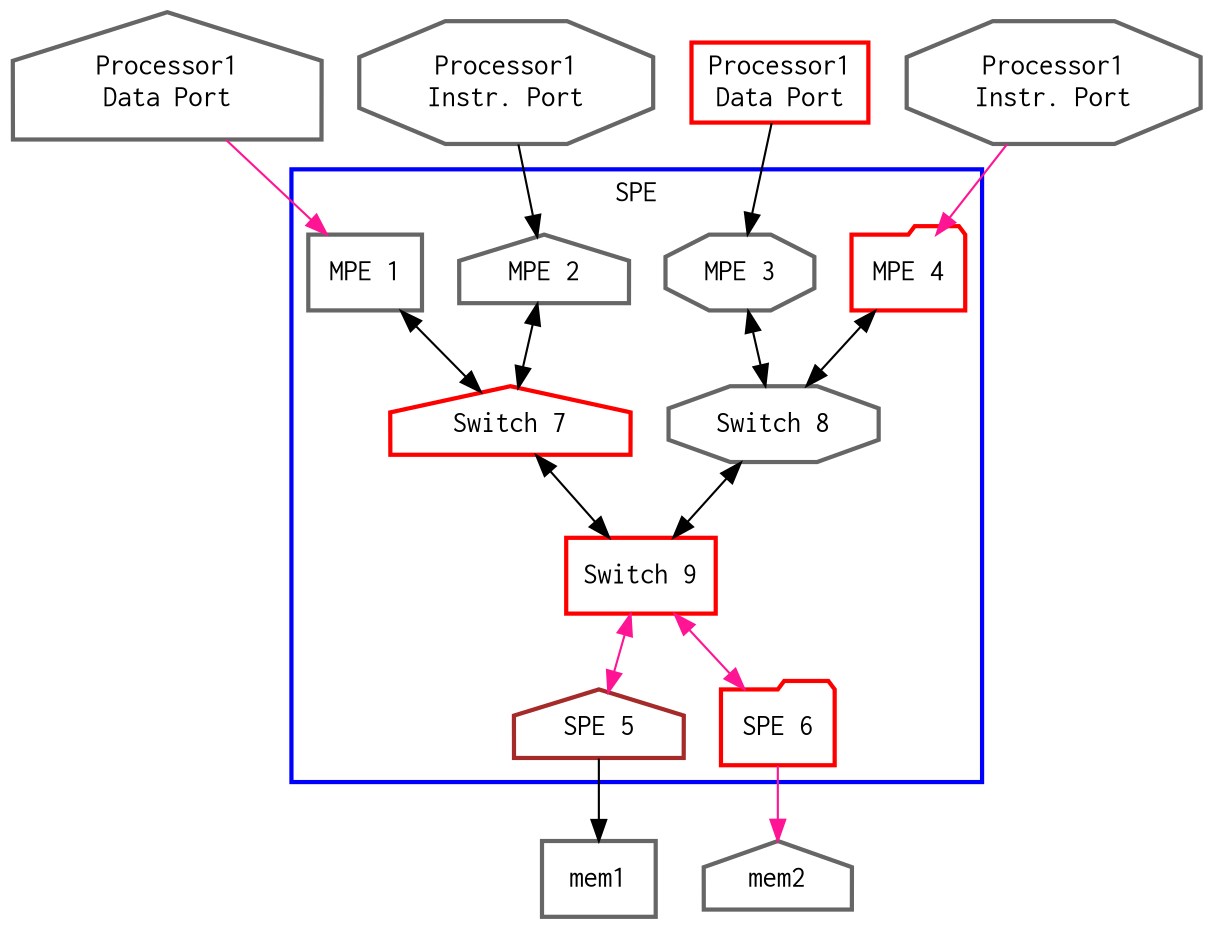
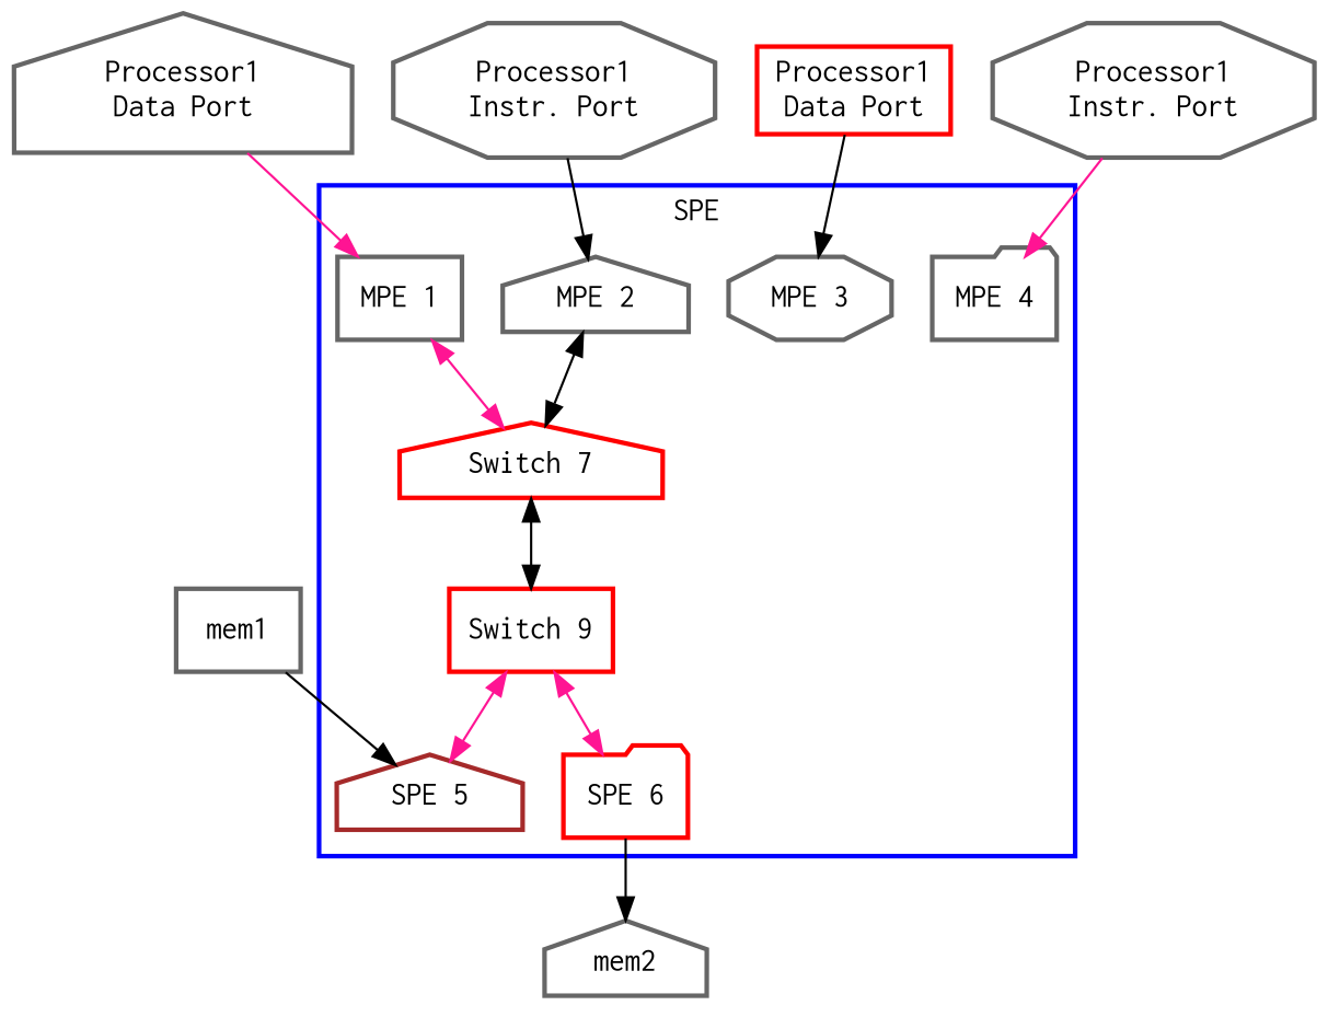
  digraph {
    rankdir=TB
    node [color=gray40 fontname=Courier fontsize=14 shape=house style=bold]
    edge [color=black dir=both]
    n1 [label="MPE 1" shape=box]
    n2 [color=red label="Switch 7"]
    n3 [label="MPE 2"]
    n4 [label="MPE 3" shape=octagon]
-   n5 [label="Switch 8" shape=octagon]
-   n6 [color=red label="MPE 4" shape=folder]
+   n6 [label="MPE 4" shape=folder]
    n7 [color=brown label="SPE 5"]
    n8 [color=red label="SPE 6" shape=folder]
    n9 [color=red label="Switch 9" shape=box]
    n10 [label=mem1 shape=box]
    n11 [label=mem2]
    n12 [label="Processor1\nData Port"]
    n13 [label="Processor1\nInstr. Port" shape=octagon]
    n14 [color=red label="Processor1\nData Port" shape=box]
    n15 [label="Processor1\nInstr. Port" shape=octagon]
    subgraph cluster_1 {
      color=blue
      fontname=Courier
      fontsize=14
      label=SPE
      style=bold
      n1
      n2
      n3
      n4
-     n5
      n6
      n7
      n8
      n9
    }
-   n1 -> n2
+   n1 -> n2 [color=deeppink]
    n2 -> n9
    n3 -> n2
-   n4 -> n5
-   n5 -> n9
-   n6 -> n5
-   n7 -> n10 [dir=""]
-   n8 -> n11 [color=deeppink dir=""]
+   n10 -> n7 [dir=""]
+   n8 -> n11 [dir=""]
    n9 -> n7 [color=deeppink]
    n9 -> n8 [color=deeppink]
    n12 -> n1 [color=deeppink dir=""]
    n13 -> n3 [dir=""]
    n14 -> n4 [dir=""]
    n15 -> n6 [color=deeppink dir=""]
  }
